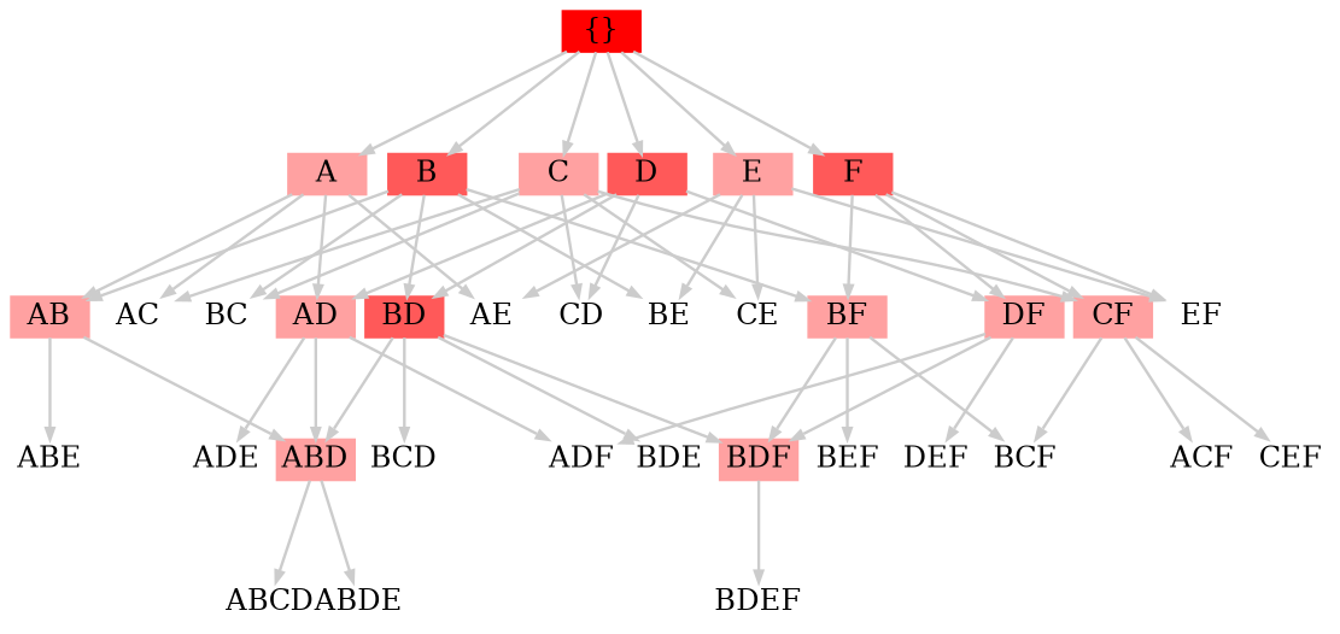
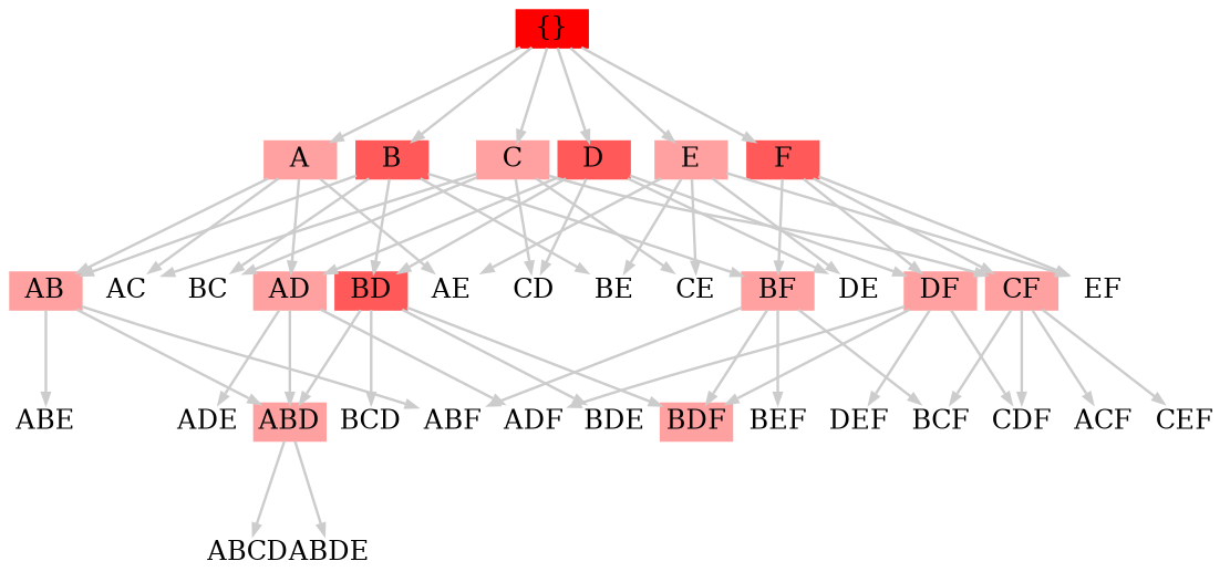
  digraph {
    nodesep=0.05
    node [fixedsize=true fontsize=10 shape=none]
    edge [arrowsize=.4 color="#cccccc"]
    B [color="#FF5959" height=0.2 shape=box style=filled width=0.37]
    D [color="#FF5959" height=0.2 shape=box style=filled width=0.37]
    F [color="#FF5959" height=0.2 shape=box style=filled width=0.37]
    A [color="#FFA1A1" height=0.2 shape=box style=filled width=0.37]
    C [color="#FFA1A1" height=0.2 shape=box style=filled width=0.37]
    E [color="#FFA1A1" height=0.2 shape=box style=filled width=0.37]
    BD [color="#FF5959" height=0.2 shape=box style=filled width=0.37]
    AB [color="#FFA1A1" height=0.2 shape=box style=filled width=0.37]
    BF [color="#FFA1A1" height=0.2 shape=box style=filled width=0.37]
    BE [height=0.2 width=0.37]
    BC [height=0.2 width=0.37]
    AD [color="#FFA1A1" height=0.2 shape=box style=filled width=0.37]
    DF [color="#FFA1A1" height=0.2 shape=box style=filled width=0.37]
+   DE [height=0.2 width=0.37]
    CD [height=0.2 width=0.37]
    CF [color="#FFA1A1" height=0.2 shape=box style=filled width=0.37]
    EF [height=0.2 width=0.37]
    AE [height=0.2 width=0.37]
    AC [height=0.2 width=0.37]
    CE [height=0.2 width=0.37]
    "{}" [color="#FF0000" height=0.2 shape=box style=filled width=0.37]
    ABD [color="#FFA1A1" height=0.2 shape=box style=filled width=0.37]
    BDF [color="#FFA1A1" height=0.2 shape=box style=filled width=0.37]
    BCD [height=0.2 width=0.37]
    BDE [height=0.2 width=0.37]
+   ABF [height=0.2 width=0.37]
    ABE [height=0.2 width=0.37]
    BCF [height=0.2 width=0.37]
    BEF [height=0.2 width=0.37]
    ADF [height=0.2 width=0.37]
    ADE [height=0.2 width=0.37]
+   CDF [height=0.2 width=0.37]
    DEF [height=0.2 width=0.37]
    ACF [height=0.2 width=0.37]
    CEF [height=0.2 width=0.37]
    ABDE [height=0.2 width=0.37]
    ABCD [height=0.2 width=0.37]
-   BDEF [height=0.2 width=0.37]
    subgraph sub_1 {
      rank=same
      B
      D
      F
      A
      C
      E
    }
    B -> C [style=invis]
    B -> BD
    B -> AB
    B -> BF
    B -> BE
    B -> BC
    D -> E [style=invis]
    D -> BD
    D -> AD
    D -> DF
+   D -> DE
    D -> CD
    F -> BF
    F -> DF
    F -> CF
    F -> EF
    A -> B [style=invis]
    A -> AB
    A -> AD
    A -> AE
    A -> AC
    C -> D [style=invis]
    C -> BC
    C -> CD
    C -> CF
    C -> AC
    C -> CE
    E -> F [style=invis]
    E -> BE
+   E -> DE
    E -> EF
    E -> AE
    E -> CE
    BD -> ABD
    BD -> BDF
    BD -> BCD
    BD -> BDE
    AB -> ABD
+   AB -> ABF
    AB -> ABE
    BF -> BDF
+   BF -> ABF
    BF -> BCF
    BF -> BEF
    AD -> ABD
    AD -> ADF
    AD -> ADE
    DF -> BDF
    DF -> ADF
+   DF -> CDF
    DF -> DEF
    CF -> BCF
+   CF -> CDF
    CF -> ACF
    CF -> CEF
    "{}" -> B
    "{}" -> D
    "{}" -> F
    "{}" -> A
    "{}" -> C
    "{}" -> E
    ABD -> ABDE
    ABD -> ABCD
-   BDF -> BDEF
  }
